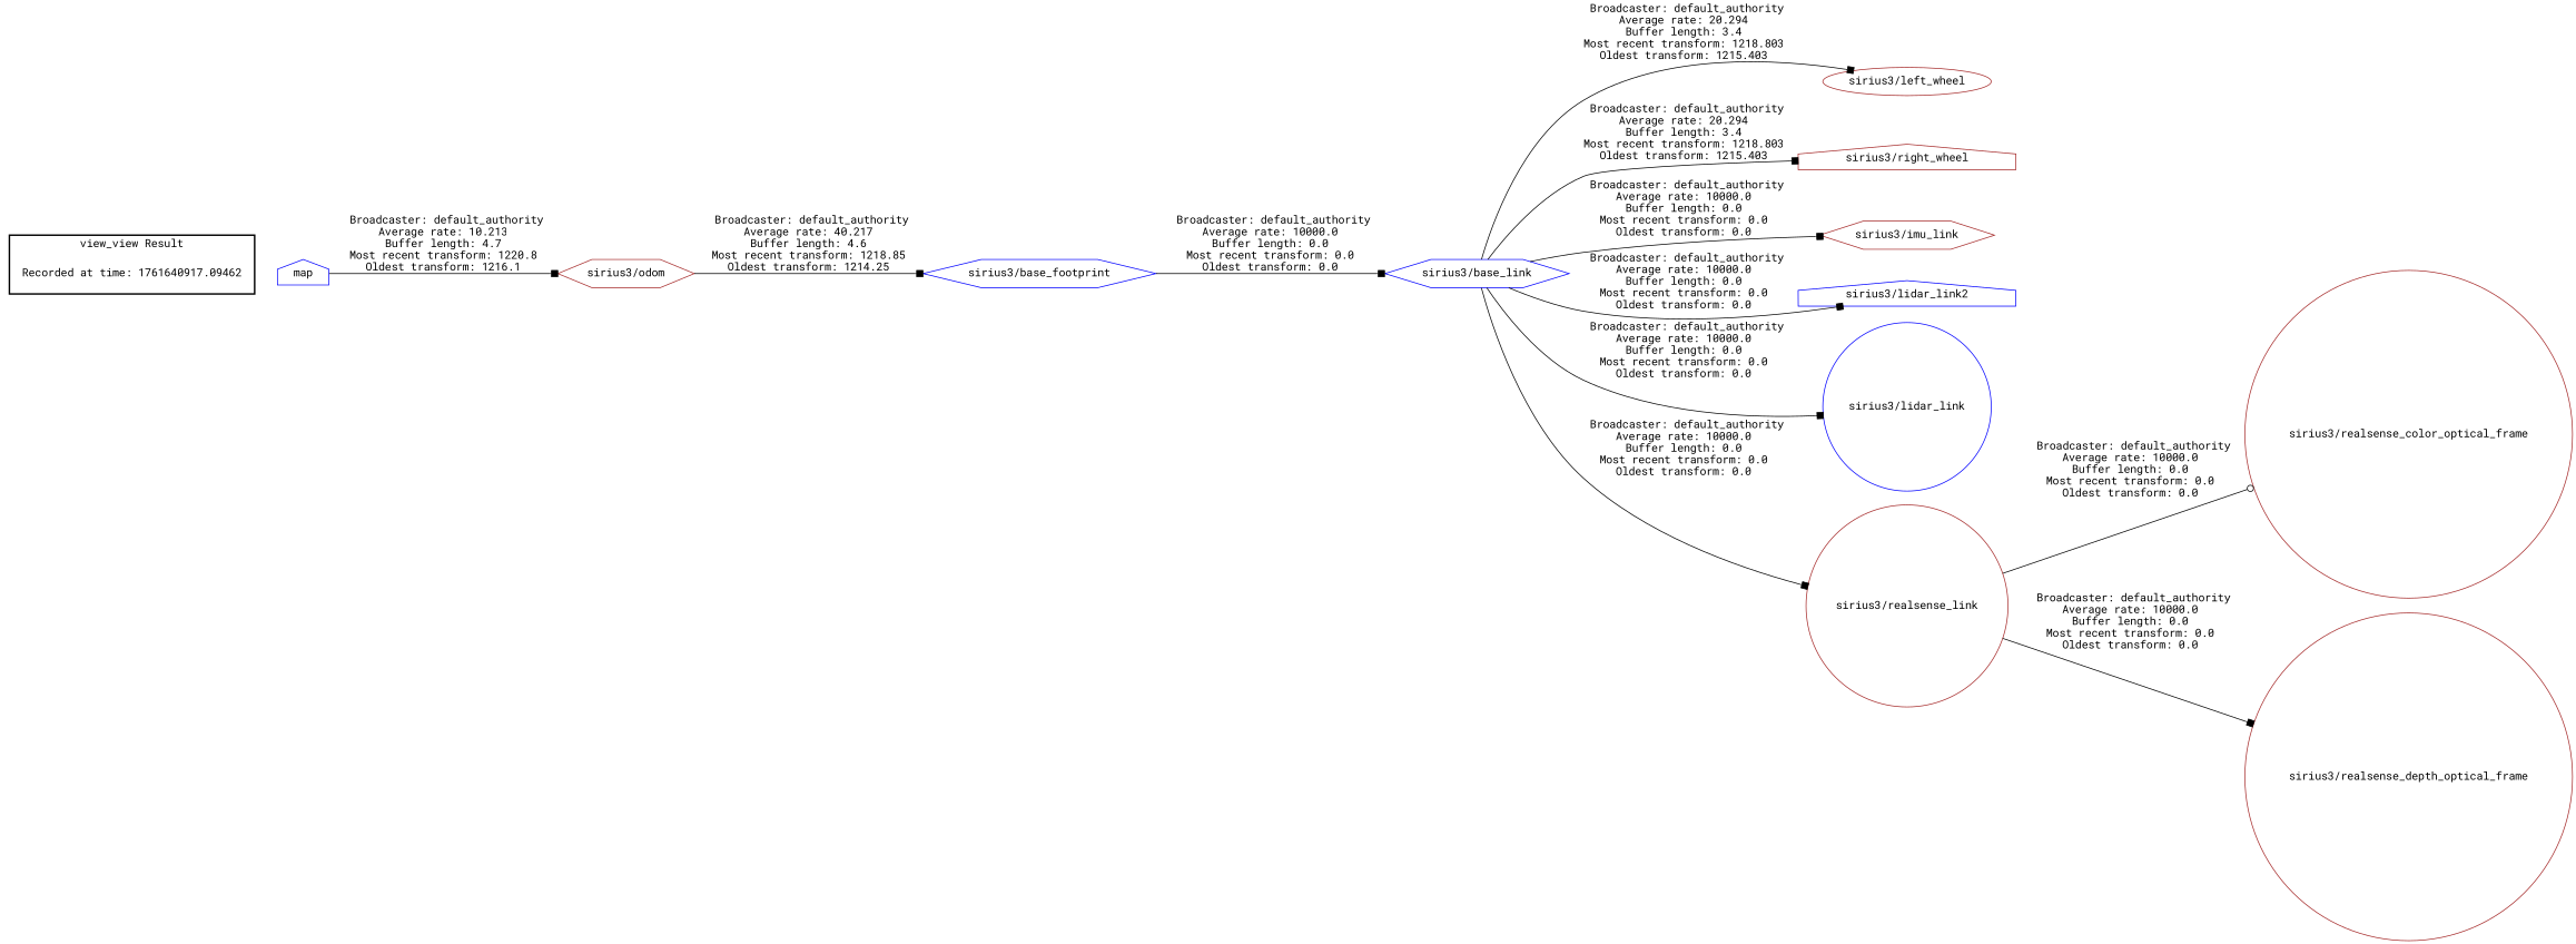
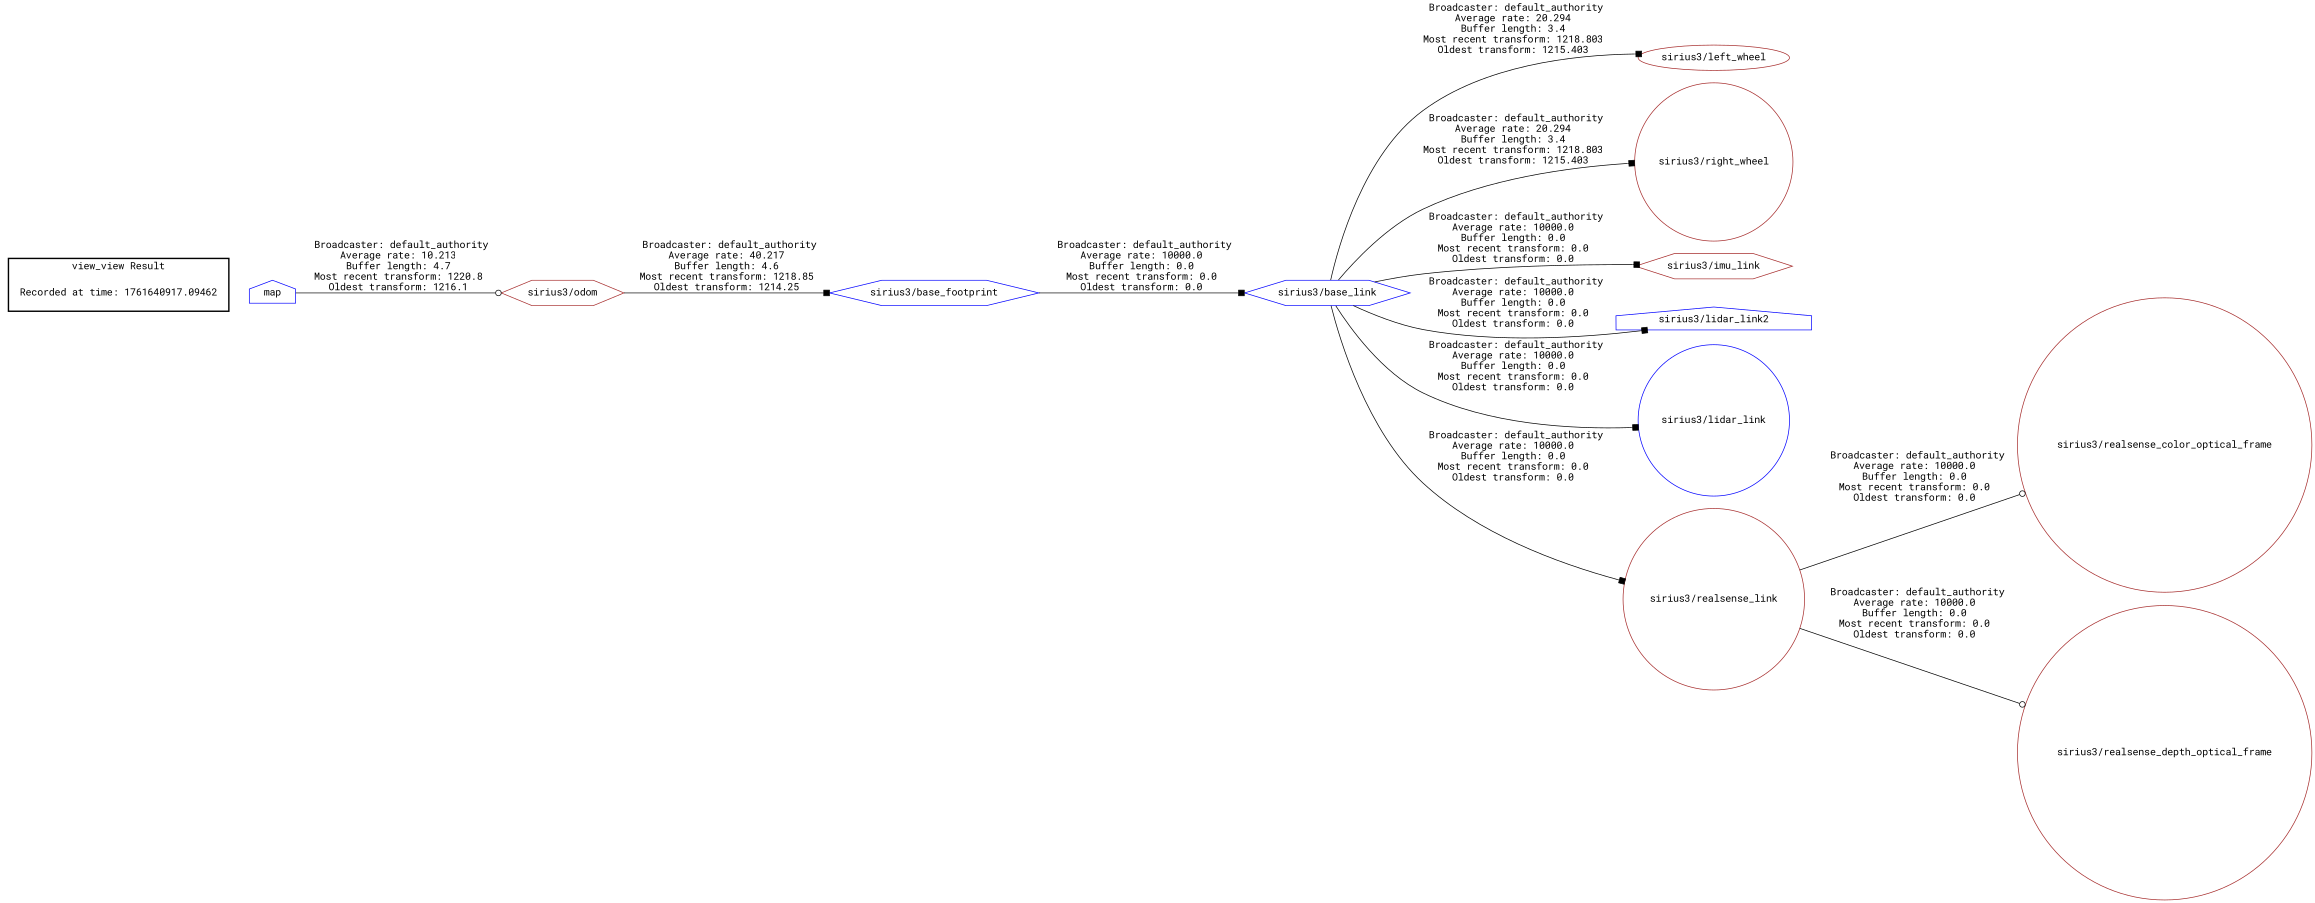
  digraph {
    fontname="Roboto Mono"
    rankdir=LR
    node [color=brown fontname="Roboto Mono" shape=circle]
    edge [fontname="Roboto Mono" arrowhead=box]
    "Recorded at time: 1761640917.09462" [color=blue shape=plaintext]
    map [color=blue shape=house]
    "sirius3/odom" [shape=hexagon]
    "sirius3/base_footprint" [color=blue shape=hexagon]
    "sirius3/base_link" [color=blue shape=hexagon]
    "sirius3/left_wheel" [shape=ellipse]
-   "sirius3/right_wheel" [shape=house]
+   "sirius3/right_wheel"
    "sirius3/imu_link" [shape=hexagon]
    "sirius3/lidar_link2" [color=blue shape=house]
    "sirius3/lidar_link" [color=blue]
    "sirius3/realsense_link"
    "sirius3/realsense_color_optical_frame"
    "sirius3/realsense_depth_optical_frame"
    subgraph cluster_1 {
      color=black
      label="view_view Result"
      style=bold
      "Recorded at time: 1761640917.09462"
    }
    "Recorded at time: 1761640917.09462" -> map [style=invis arrowhead=""]
-   map -> "sirius3/odom" [label=" Broadcaster: default_authority\nAverage rate: 10.213\nBuffer length: 4.7\nMost recent transform: 1220.8\nOldest transform: 1216.1\n"]
+   map -> "sirius3/odom" [arrowhead=odot label=" Broadcaster: default_authority\nAverage rate: 10.213\nBuffer length: 4.7\nMost recent transform: 1220.8\nOldest transform: 1216.1\n"]
    "sirius3/odom" -> "sirius3/base_footprint" [label=" Broadcaster: default_authority\nAverage rate: 40.217\nBuffer length: 4.6\nMost recent transform: 1218.85\nOldest transform: 1214.25\n"]
    "sirius3/base_footprint" -> "sirius3/base_link" [label=" Broadcaster: default_authority\nAverage rate: 10000.0\nBuffer length: 0.0\nMost recent transform: 0.0\nOldest transform: 0.0\n"]
    "sirius3/base_link" -> "sirius3/left_wheel" [label=" Broadcaster: default_authority\nAverage rate: 20.294\nBuffer length: 3.4\nMost recent transform: 1218.803\nOldest transform: 1215.403\n"]
    "sirius3/base_link" -> "sirius3/right_wheel" [label=" Broadcaster: default_authority\nAverage rate: 20.294\nBuffer length: 3.4\nMost recent transform: 1218.803\nOldest transform: 1215.403\n"]
    "sirius3/base_link" -> "sirius3/imu_link" [label=" Broadcaster: default_authority\nAverage rate: 10000.0\nBuffer length: 0.0\nMost recent transform: 0.0\nOldest transform: 0.0\n"]
    "sirius3/base_link" -> "sirius3/lidar_link2" [label=" Broadcaster: default_authority\nAverage rate: 10000.0\nBuffer length: 0.0\nMost recent transform: 0.0\nOldest transform: 0.0\n"]
    "sirius3/base_link" -> "sirius3/lidar_link" [label=" Broadcaster: default_authority\nAverage rate: 10000.0\nBuffer length: 0.0\nMost recent transform: 0.0\nOldest transform: 0.0\n"]
    "sirius3/base_link" -> "sirius3/realsense_link" [label=" Broadcaster: default_authority\nAverage rate: 10000.0\nBuffer length: 0.0\nMost recent transform: 0.0\nOldest transform: 0.0\n"]
    "sirius3/realsense_link" -> "sirius3/realsense_color_optical_frame" [arrowhead=odot label=" Broadcaster: default_authority\nAverage rate: 10000.0\nBuffer length: 0.0\nMost recent transform: 0.0\nOldest transform: 0.0\n"]
-   "sirius3/realsense_link" -> "sirius3/realsense_depth_optical_frame" [label=" Broadcaster: default_authority\nAverage rate: 10000.0\nBuffer length: 0.0\nMost recent transform: 0.0\nOldest transform: 0.0\n"]
+   "sirius3/realsense_link" -> "sirius3/realsense_depth_optical_frame" [arrowhead=odot label=" Broadcaster: default_authority\nAverage rate: 10000.0\nBuffer length: 0.0\nMost recent transform: 0.0\nOldest transform: 0.0\n"]
  }
